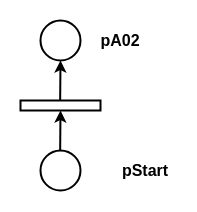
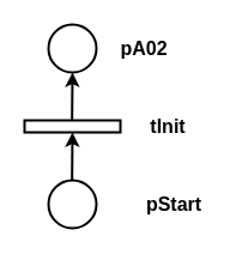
  <mxCell id="0" />
  <mxCell id="1" parent="0" />
  <mxCell id="2" value="" style="ellipse;whiteSpace=wrap;html=1;aspect=fixed;strokeWidth=2;" parent="1" vertex="1"><mxGeometry x="40" y="20" width="40" height="40" as="geometry" /></mxCell>
  <mxCell id="3" value="" style="endArrow=classic;html=1;rounded=0;strokeWidth=2;" parent="1" edge="1"><mxGeometry width="50" height="50" relative="1" as="geometry"><mxPoint x="59.66" y="150" as="sourcePoint" /><mxPoint x="60" y="110" as="targetPoint" /></mxGeometry></mxCell>
  <mxCell id="4" value="" style="endArrow=classic;html=1;rounded=0;strokeWidth=2;" parent="1" edge="1"><mxGeometry width="50" height="50" relative="1" as="geometry"><mxPoint x="59.66" y="100" as="sourcePoint" /><mxPoint x="60" y="60" as="targetPoint" /></mxGeometry></mxCell>
  <mxCell id="5" value="" style="ellipse;whiteSpace=wrap;html=1;aspect=fixed;strokeWidth=2;" parent="1" vertex="1"><mxGeometry x="40" y="150" width="40" height="40" as="geometry" /></mxCell>
  <mxCell id="6" value="" style="rounded=0;whiteSpace=wrap;html=1;strokeWidth=2;" parent="1" vertex="1"><mxGeometry x="20" y="100" width="80" height="10" as="geometry" /></mxCell>
  <mxCell id="7" value="&lt;font size=&quot;1&quot;&gt;&lt;b style=&quot;font-size: 16px;&quot;&gt;pStart&lt;/b&gt;&lt;/font&gt;" style="text;html=1;strokeColor=none;fillColor=none;align=center;verticalAlign=middle;whiteSpace=wrap;rounded=0;" vertex="1" parent="1"><mxGeometry x="115" y="155" width="60" height="30" as="geometry" /></mxCell>
  <mxCell id="8" value="&lt;font size=&quot;1&quot;&gt;&lt;b style=&quot;font-size: 16px;&quot;&gt;pA02&lt;/b&gt;&lt;/font&gt;" style="text;html=1;strokeColor=none;fillColor=none;align=center;verticalAlign=middle;whiteSpace=wrap;rounded=0;" vertex="1" parent="1"><mxGeometry x="90" y="25" width="60" height="30" as="geometry" /></mxCell>
+ <mxCell id="9" value="&lt;b&gt;&lt;font style=&quot;font-size: 16px;&quot;&gt;tInit&lt;/font&gt;&lt;/b&gt;" style="text;html=1;strokeColor=none;fillColor=none;align=center;verticalAlign=middle;whiteSpace=wrap;rounded=0;" vertex="1" parent="1"><mxGeometry x="110" y="90" width="60" height="30" as="geometry" /></mxCell>
